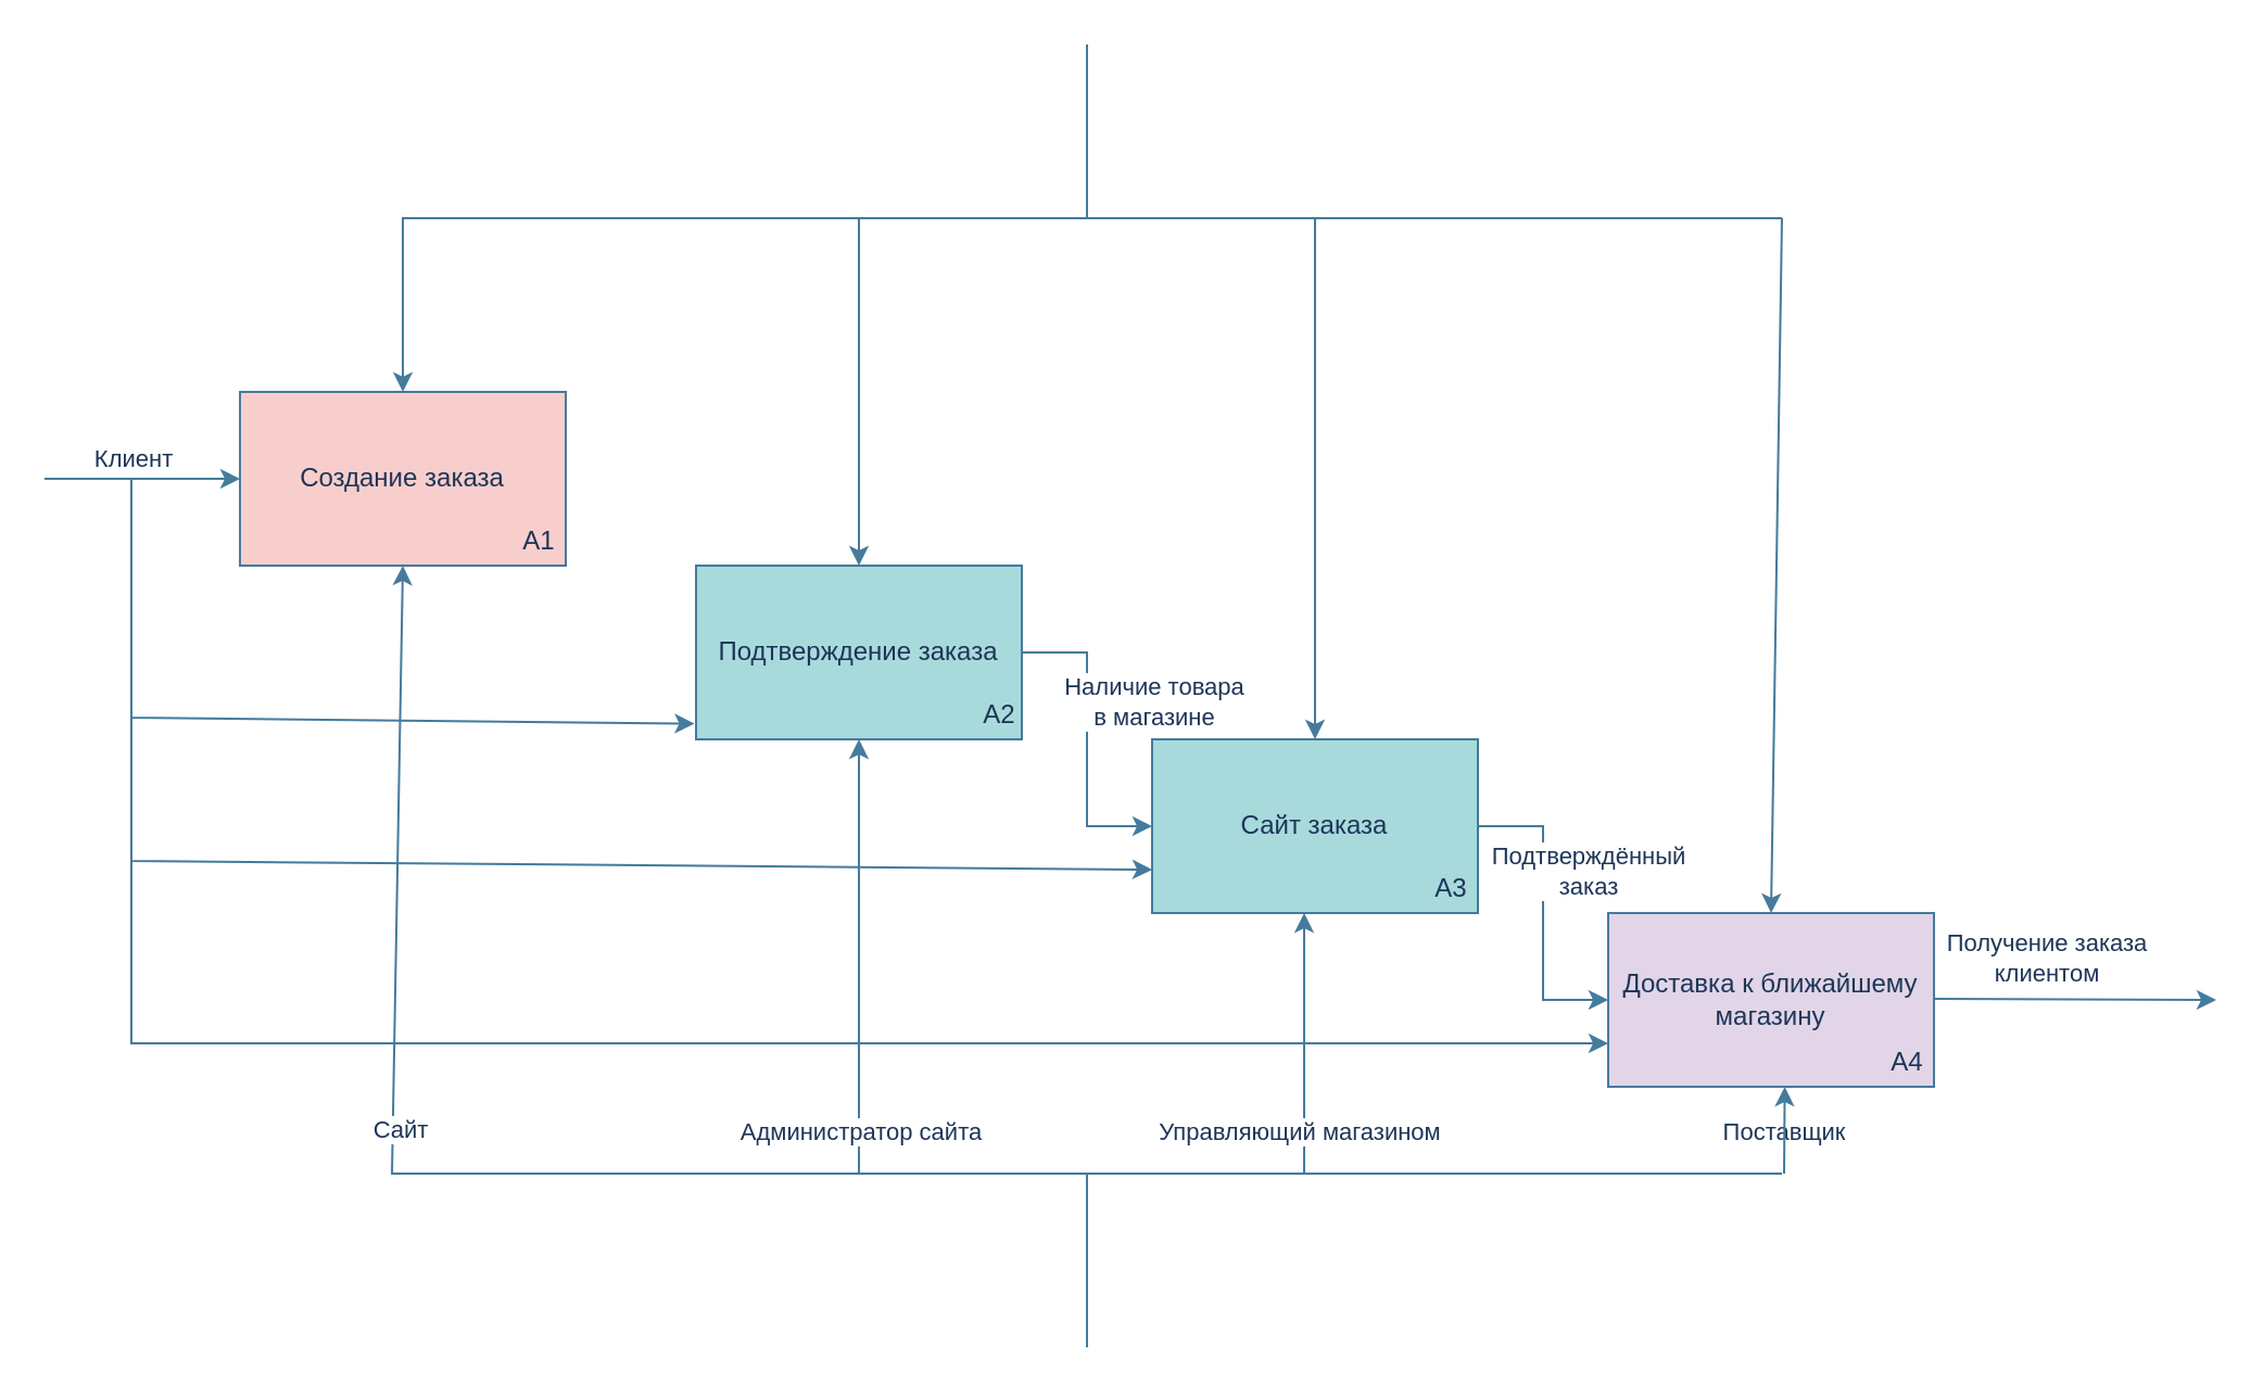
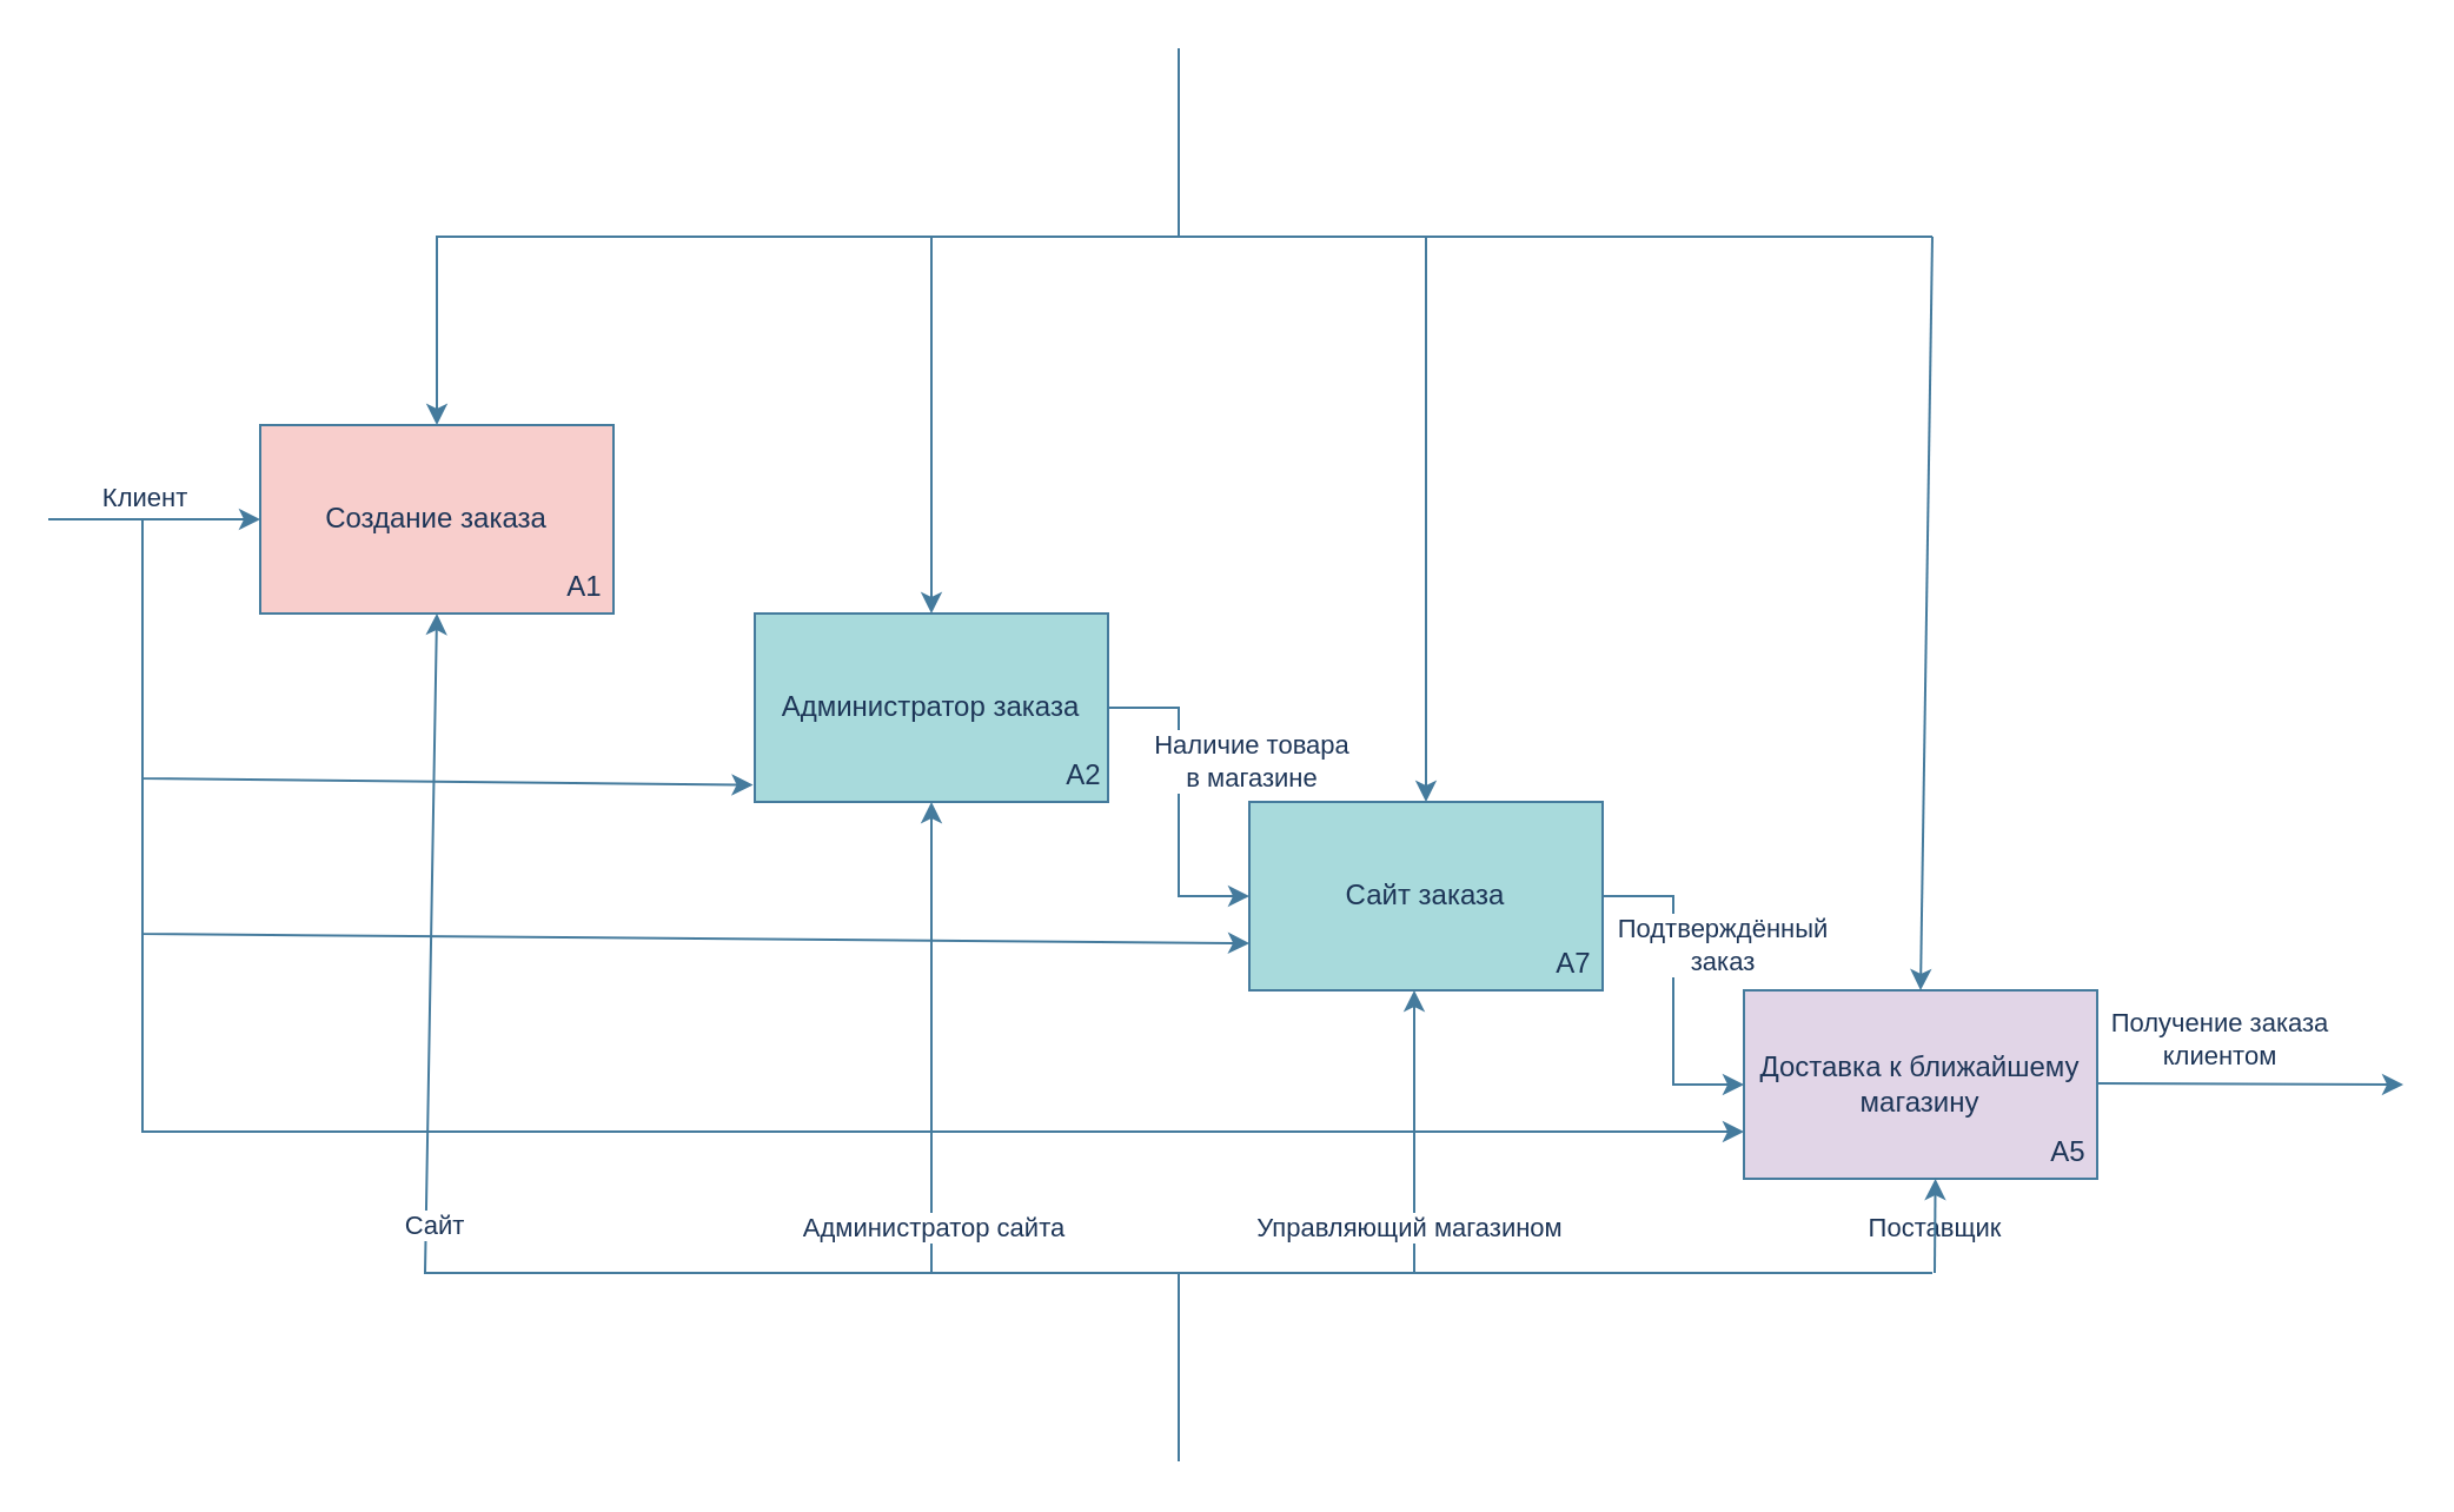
  <mxCell id="0" />
  <mxCell id="1" parent="0" />
  <mxCell id="2" value="Создание заказа" style="rounded=0;whiteSpace=wrap;html=1;strokeColor=#457B9D;fontColor=#1D3557;fillColor=#f8cecc;" parent="1" vertex="1"><mxGeometry x="110" y="180" width="150" height="80" as="geometry" /></mxCell>
  <mxCell id="3" value="" style="endArrow=classic;html=1;rounded=0;strokeColor=#457B9D;fontColor=#1D3557;fillColor=#A8DADC;" parent="1" target="2" edge="1"><mxGeometry width="50" height="50" relative="1" as="geometry"><mxPoint x="20" y="220" as="sourcePoint" /><mxPoint x="90" y="210" as="targetPoint" /></mxGeometry></mxCell>
  <mxCell id="4" value="Клиент" style="edgeLabel;html=1;align=center;verticalAlign=middle;resizable=0;points=[];fontColor=#1D3557;" parent="3" vertex="1" connectable="0"><mxGeometry x="-0.469" y="1" relative="1" as="geometry"><mxPoint x="16" y="-9" as="offset" /></mxGeometry></mxCell>
  <mxCell id="5" value="А1" style="text;html=1;strokeColor=none;fillColor=none;align=center;verticalAlign=middle;whiteSpace=wrap;rounded=0;fontColor=#1D3557;" parent="1" vertex="1"><mxGeometry x="218" y="234" width="60" height="30" as="geometry" /></mxCell>
- <mxCell id="6" value="Подтверждение заказа" style="rounded=0;whiteSpace=wrap;html=1;strokeColor=#457B9D;fontColor=#1D3557;fillColor=#A8DADC;" parent="1" vertex="1"><mxGeometry x="320" y="260" width="150" height="80" as="geometry" /></mxCell>
+ <mxCell id="6" value="Администратор заказа" style="rounded=0;whiteSpace=wrap;html=1;strokeColor=#457B9D;fontColor=#1D3557;fillColor=#A8DADC;" parent="1" vertex="1"><mxGeometry x="320" y="260" width="150" height="80" as="geometry" /></mxCell>
  <mxCell id="7" value="А2" style="text;html=1;strokeColor=none;fillColor=none;align=center;verticalAlign=middle;whiteSpace=wrap;rounded=0;fontColor=#1D3557;" parent="1" vertex="1"><mxGeometry x="430" y="314" width="60" height="30" as="geometry" /></mxCell>
  <mxCell id="8" value="Сайт заказа" style="rounded=0;whiteSpace=wrap;html=1;strokeColor=#457B9D;fontColor=#1D3557;fillColor=#A8DADC;" parent="1" vertex="1"><mxGeometry x="530" y="340" width="150" height="80" as="geometry" /></mxCell>
- <mxCell id="9" value="А3" style="text;html=1;strokeColor=none;fillColor=none;align=center;verticalAlign=middle;whiteSpace=wrap;rounded=0;fontColor=#1D3557;" parent="1" vertex="1"><mxGeometry x="638" y="394" width="60" height="30" as="geometry" /></mxCell>
+ <mxCell id="9" value="А7" style="text;html=1;strokeColor=none;fillColor=none;align=center;verticalAlign=middle;whiteSpace=wrap;rounded=0;fontColor=#1D3557;" parent="1" vertex="1"><mxGeometry x="638" y="394" width="60" height="30" as="geometry" /></mxCell>
  <mxCell id="10" value="Доставка к ближайшему магазину" style="rounded=0;whiteSpace=wrap;html=1;strokeColor=#457B9D;fontColor=#1D3557;fillColor=#e1d5e7;" parent="1" vertex="1"><mxGeometry x="740" y="420" width="150" height="80" as="geometry" /></mxCell>
- <mxCell id="11" value="А4" style="text;html=1;strokeColor=none;fillColor=none;align=center;verticalAlign=middle;whiteSpace=wrap;rounded=0;fontColor=#1D3557;" parent="1" vertex="1"><mxGeometry x="848" y="474" width="60" height="30" as="geometry" /></mxCell>
+ <mxCell id="11" value="А5" style="text;html=1;strokeColor=none;fillColor=none;align=center;verticalAlign=middle;whiteSpace=wrap;rounded=0;fontColor=#1D3557;" parent="1" vertex="1"><mxGeometry x="848" y="474" width="60" height="30" as="geometry" /></mxCell>
  <mxCell id="12" value="" style="endArrow=classic;html=1;rounded=0;strokeColor=#457B9D;fontColor=#1D3557;fillColor=#A8DADC;" parent="1" edge="1"><mxGeometry width="50" height="50" relative="1" as="geometry"><mxPoint x="470" y="300" as="sourcePoint" /><mxPoint x="530" y="380" as="targetPoint" /><Array as="points"><mxPoint x="500" y="300" /><mxPoint x="500" y="380" /></Array></mxGeometry></mxCell>
  <mxCell id="13" value="Наличие товара &lt;br&gt;в магазине" style="edgeLabel;html=1;align=center;verticalAlign=middle;resizable=0;points=[];fontColor=#1D3557;" parent="12" vertex="1" connectable="0"><mxGeometry x="-0.322" y="-4" relative="1" as="geometry"><mxPoint x="34" y="5" as="offset" /></mxGeometry></mxCell>
  <mxCell id="14" value="" style="endArrow=classic;html=1;rounded=0;strokeColor=#457B9D;fontColor=#1D3557;fillColor=#A8DADC;" parent="1" edge="1"><mxGeometry width="50" height="50" relative="1" as="geometry"><mxPoint x="680" y="380" as="sourcePoint" /><mxPoint x="740" y="460" as="targetPoint" /><Array as="points"><mxPoint x="710" y="380" /><mxPoint x="710" y="460" /></Array></mxGeometry></mxCell>
  <mxCell id="15" value="Подтверждённый &lt;br&gt;заказ" style="edgeLabel;html=1;align=center;verticalAlign=middle;resizable=0;points=[];fontColor=#1D3557;" parent="14" vertex="1" connectable="0"><mxGeometry x="-0.222" y="-1" relative="1" as="geometry"><mxPoint x="21" y="-4" as="offset" /></mxGeometry></mxCell>
  <mxCell id="16" value="" style="endArrow=classic;html=1;rounded=0;strokeColor=#457B9D;fontColor=#1D3557;fillColor=#A8DADC;" parent="1" edge="1"><mxGeometry width="50" height="50" relative="1" as="geometry"><mxPoint x="890" y="459.5" as="sourcePoint" /><mxPoint x="1020" y="460" as="targetPoint" /></mxGeometry></mxCell>
  <mxCell id="17" value="Получение заказа &lt;br&gt;клиентом" style="edgeLabel;html=1;align=center;verticalAlign=middle;resizable=0;points=[];fontColor=#1D3557;" parent="16" vertex="1" connectable="0"><mxGeometry x="-0.469" y="1" relative="1" as="geometry"><mxPoint x="16" y="-18" as="offset" /></mxGeometry></mxCell>
  <mxCell id="18" value="" style="endArrow=classic;html=1;rounded=0;strokeColor=#457B9D;fontColor=#1D3557;fillColor=#A8DADC;entryX=-0.005;entryY=0.91;entryDx=0;entryDy=0;entryPerimeter=0;" parent="1" target="6" edge="1"><mxGeometry width="50" height="50" relative="1" as="geometry"><mxPoint x="60" y="220" as="sourcePoint" /><mxPoint x="120" y="330" as="targetPoint" /><Array as="points"><mxPoint x="60" y="330" /></Array></mxGeometry></mxCell>
  <mxCell id="19" value="" style="endArrow=classic;html=1;rounded=0;strokeColor=#457B9D;fontColor=#1D3557;fillColor=#A8DADC;entryX=0;entryY=0.75;entryDx=0;entryDy=0;" parent="1" target="8" edge="1"><mxGeometry width="50" height="50" relative="1" as="geometry"><mxPoint x="60" y="286" as="sourcePoint" /><mxPoint x="319.25" y="398.8" as="targetPoint" /><Array as="points"><mxPoint x="60" y="396" /></Array></mxGeometry></mxCell>
  <mxCell id="20" value="" style="endArrow=classic;html=1;rounded=0;strokeColor=#457B9D;fontColor=#1D3557;fillColor=#A8DADC;entryX=0;entryY=0.75;entryDx=0;entryDy=0;" parent="1" target="10" edge="1"><mxGeometry width="50" height="50" relative="1" as="geometry"><mxPoint x="60" y="370" as="sourcePoint" /><mxPoint x="530" y="484" as="targetPoint" /><Array as="points"><mxPoint x="60" y="480" /></Array></mxGeometry></mxCell>
  <mxCell id="21" value="" style="endArrow=classic;html=1;rounded=0;strokeColor=#457B9D;fontColor=#1D3557;fillColor=#A8DADC;entryX=0.5;entryY=1;entryDx=0;entryDy=0;" parent="1" target="2" edge="1"><mxGeometry width="50" height="50" relative="1" as="geometry"><mxPoint x="820" y="540" as="sourcePoint" /><mxPoint x="218" y="520" as="targetPoint" /><Array as="points"><mxPoint x="180" y="540" /></Array></mxGeometry></mxCell>
  <mxCell id="22" value="Сайт" style="edgeLabel;html=1;align=center;verticalAlign=middle;resizable=0;points=[];fontColor=#1D3557;" parent="21" vertex="1" connectable="0"><mxGeometry x="0.483" y="2" relative="1" as="geometry"><mxPoint x="5" y="22" as="offset" /></mxGeometry></mxCell>
  <mxCell id="23" value="Поставщик" style="edgeLabel;html=1;align=center;verticalAlign=middle;resizable=0;points=[];fontColor=#1D3557;" parent="21" vertex="1" connectable="0"><mxGeometry x="-0.919" y="3" relative="1" as="geometry"><mxPoint x="37" y="-23" as="offset" /></mxGeometry></mxCell>
  <mxCell id="24" value="" style="endArrow=classic;html=1;rounded=0;strokeColor=#457B9D;fontColor=#1D3557;fillColor=#A8DADC;entryX=0.542;entryY=1;entryDx=0;entryDy=0;entryPerimeter=0;" parent="1" target="10" edge="1"><mxGeometry width="50" height="50" relative="1" as="geometry"><mxPoint x="821" y="540" as="sourcePoint" /><mxPoint x="540" y="540" as="targetPoint" /></mxGeometry></mxCell>
  <mxCell id="25" value="" style="endArrow=classic;html=1;rounded=0;strokeColor=#457B9D;fontColor=#1D3557;fillColor=#A8DADC;entryX=0.5;entryY=1;entryDx=0;entryDy=0;" parent="1" target="6" edge="1"><mxGeometry width="50" height="50" relative="1" as="geometry"><mxPoint x="395" y="540" as="sourcePoint" /><mxPoint x="130" y="440" as="targetPoint" /></mxGeometry></mxCell>
  <mxCell id="26" value="Администратор сайта" style="edgeLabel;html=1;align=center;verticalAlign=middle;resizable=0;points=[];fontColor=#1D3557;" parent="25" vertex="1" connectable="0"><mxGeometry x="-0.637" y="-3" relative="1" as="geometry"><mxPoint x="-3" y="16" as="offset" /></mxGeometry></mxCell>
  <mxCell id="27" value="" style="endArrow=classic;html=1;rounded=0;strokeColor=#457B9D;fontColor=#1D3557;fillColor=#A8DADC;" parent="1" edge="1"><mxGeometry width="50" height="50" relative="1" as="geometry"><mxPoint x="600" y="540" as="sourcePoint" /><mxPoint x="600" y="420" as="targetPoint" /></mxGeometry></mxCell>
  <mxCell id="28" value="Управляющий магазином" style="edgeLabel;html=1;align=center;verticalAlign=middle;resizable=0;points=[];fontColor=#1D3557;" parent="27" vertex="1" connectable="0"><mxGeometry x="-0.469" y="-3" relative="1" as="geometry"><mxPoint x="-6" y="12" as="offset" /></mxGeometry></mxCell>
  <mxCell id="29" value="" style="endArrow=classic;html=1;rounded=0;strokeColor=#457B9D;fontColor=#1D3557;fillColor=#A8DADC;entryX=0.5;entryY=0;entryDx=0;entryDy=0;" parent="1" target="2" edge="1"><mxGeometry width="50" height="50" relative="1" as="geometry"><mxPoint x="820" y="100" as="sourcePoint" /><mxPoint x="410" y="260" as="targetPoint" /><Array as="points"><mxPoint x="185" y="100" /></Array></mxGeometry></mxCell>
  <mxCell id="30" value="" style="endArrow=classic;html=1;rounded=0;strokeColor=#457B9D;fontColor=#1D3557;fillColor=#A8DADC;entryX=0.5;entryY=0;entryDx=0;entryDy=0;" parent="1" target="10" edge="1"><mxGeometry width="50" height="50" relative="1" as="geometry"><mxPoint x="820" y="100" as="sourcePoint" /><mxPoint x="830" y="355" as="targetPoint" /></mxGeometry></mxCell>
  <mxCell id="31" value="" style="endArrow=classic;html=1;rounded=0;strokeColor=#457B9D;fontColor=#1D3557;fillColor=#A8DADC;" parent="1" target="6" edge="1"><mxGeometry width="50" height="50" relative="1" as="geometry"><mxPoint x="395" y="100" as="sourcePoint" /><mxPoint x="520" y="270" as="targetPoint" /></mxGeometry></mxCell>
  <mxCell id="32" value="" style="endArrow=classic;html=1;rounded=0;strokeColor=#457B9D;fontColor=#1D3557;fillColor=#A8DADC;entryX=0.5;entryY=0;entryDx=0;entryDy=0;" parent="1" target="8" edge="1"><mxGeometry width="50" height="50" relative="1" as="geometry"><mxPoint x="605" y="100" as="sourcePoint" /><mxPoint x="520" y="270" as="targetPoint" /></mxGeometry></mxCell>
  <mxCell id="33" value="" style="endArrow=none;html=1;rounded=0;strokeColor=#457B9D;fontColor=#1D3557;fillColor=#A8DADC;" parent="1" edge="1"><mxGeometry width="50" height="50" relative="1" as="geometry"><mxPoint x="500" y="20" as="sourcePoint" /><mxPoint x="500" y="100" as="targetPoint" /></mxGeometry></mxCell>
  <mxCell id="34" value="" style="endArrow=none;html=1;rounded=0;strokeColor=#457B9D;fontColor=#1D3557;fillColor=#A8DADC;" parent="1" edge="1"><mxGeometry width="50" height="50" relative="1" as="geometry"><mxPoint x="500" y="540" as="sourcePoint" /><mxPoint x="500" y="620" as="targetPoint" /></mxGeometry></mxCell>
